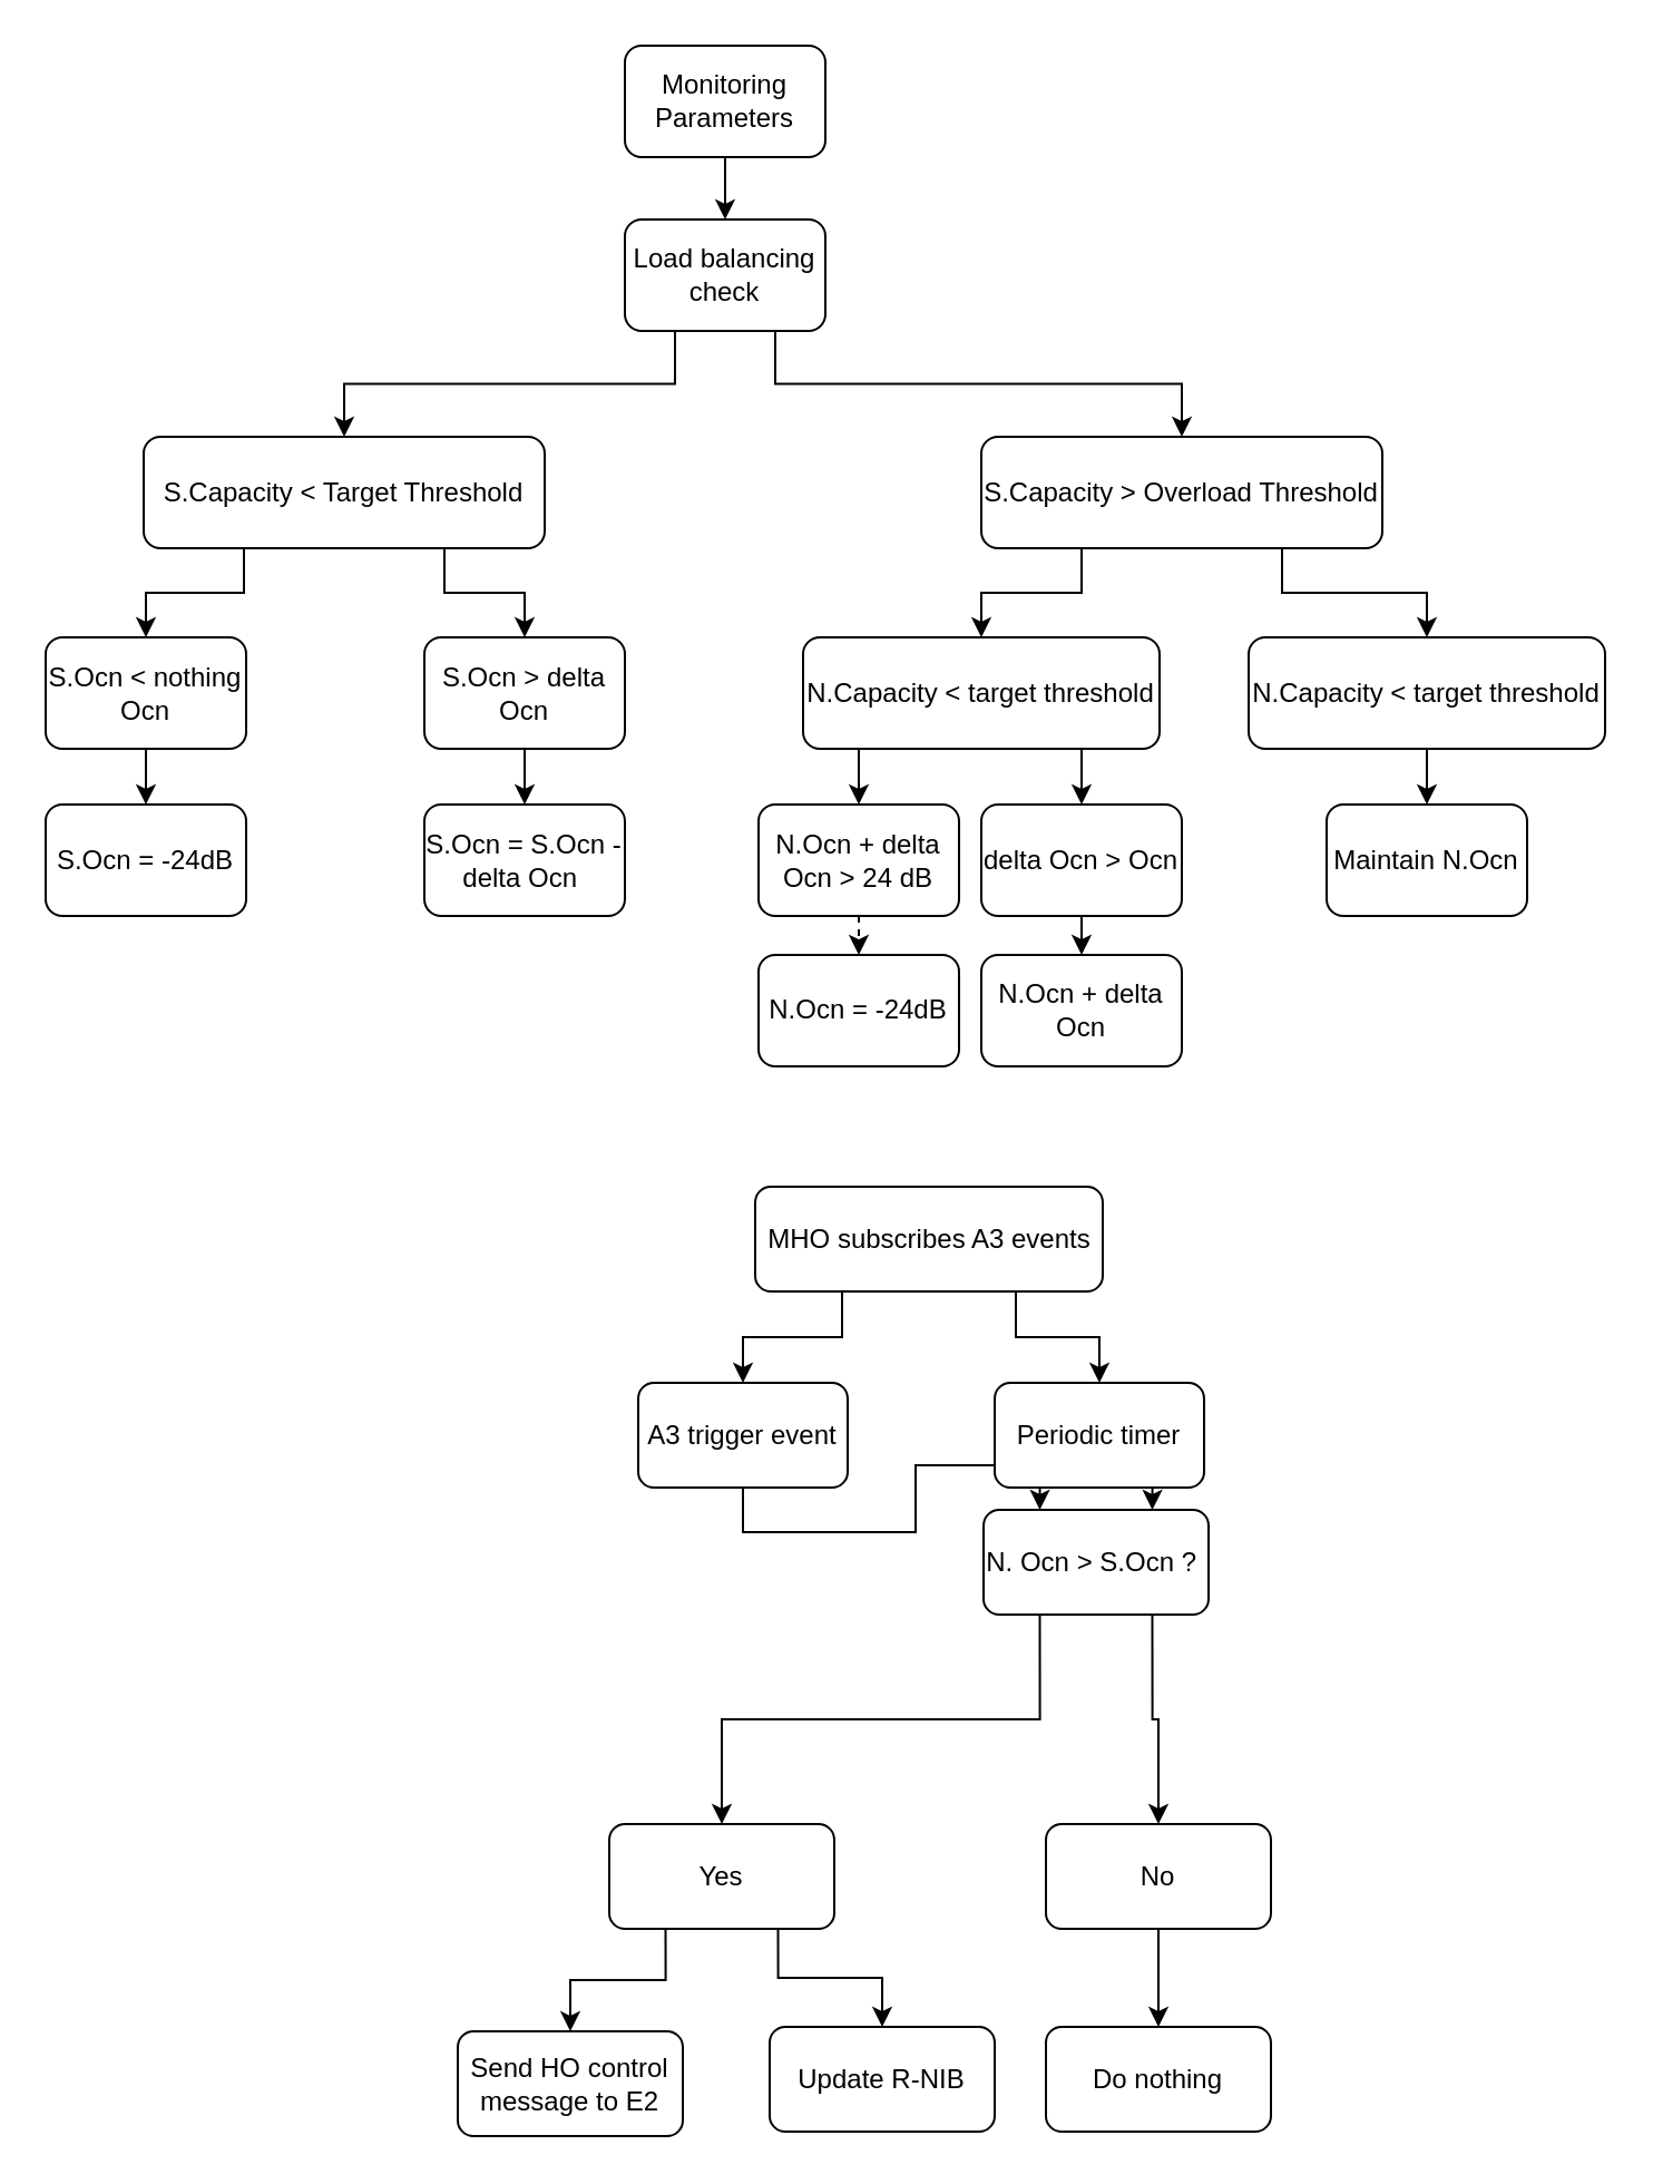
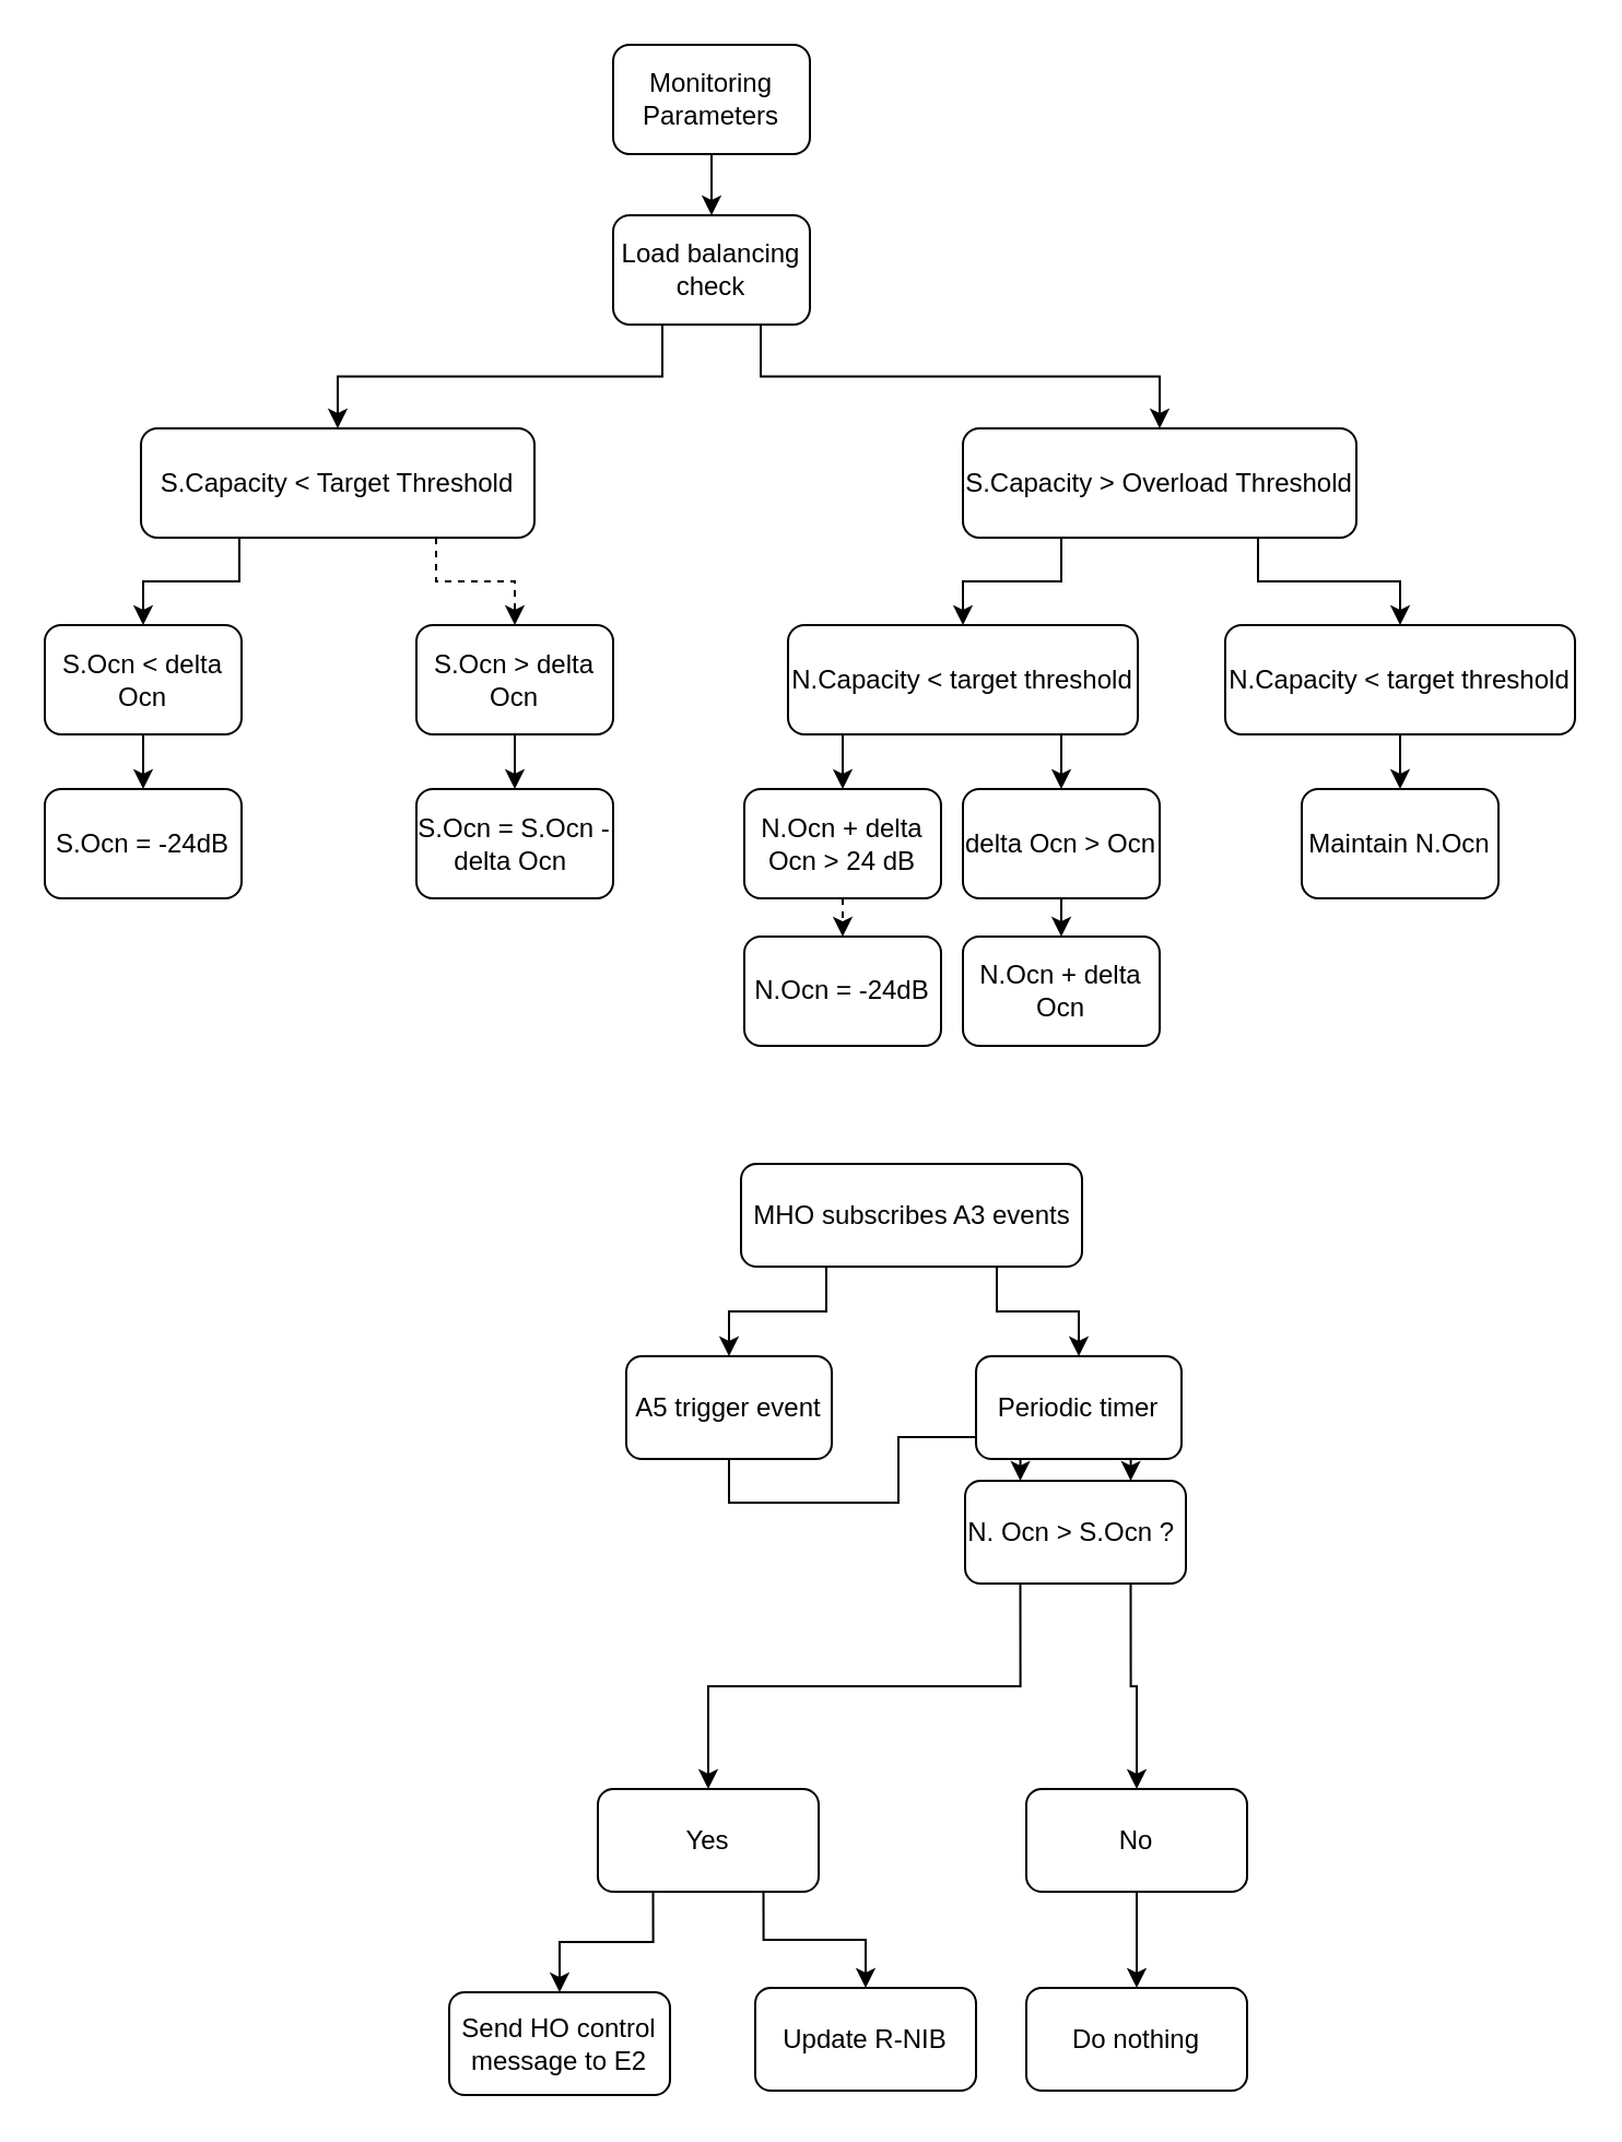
  <mxCell id="0" />
  <mxCell id="1" parent="0" />
  <mxCell id="2" style="edgeStyle=orthogonalEdgeStyle;rounded=0;orthogonalLoop=1;jettySize=auto;html=1;exitX=0.5;exitY=1;exitDx=0;exitDy=0;entryX=0.5;entryY=0;entryDx=0;entryDy=0;" edge="1" parent="1" source="3" target="6"><mxGeometry relative="1" as="geometry" /></mxCell>
  <mxCell id="3" value="Monitoring Parameters" style="rounded=1;whiteSpace=wrap;html=1;" vertex="1" parent="1"><mxGeometry x="280" y="20" width="90" height="50" as="geometry" /></mxCell>
  <mxCell id="4" style="edgeStyle=orthogonalEdgeStyle;rounded=0;orthogonalLoop=1;jettySize=auto;html=1;exitX=0.75;exitY=1;exitDx=0;exitDy=0;entryX=0.5;entryY=0;entryDx=0;entryDy=0;" edge="1" parent="1" source="6" target="23"><mxGeometry relative="1" as="geometry" /></mxCell>
  <mxCell id="5" style="edgeStyle=orthogonalEdgeStyle;rounded=0;orthogonalLoop=1;jettySize=auto;html=1;exitX=0.25;exitY=1;exitDx=0;exitDy=0;entryX=0.5;entryY=0;entryDx=0;entryDy=0;" edge="1" parent="1" source="6" target="9"><mxGeometry relative="1" as="geometry" /></mxCell>
  <mxCell id="6" value="Load balancing check" style="rounded=1;whiteSpace=wrap;html=1;" vertex="1" parent="1"><mxGeometry x="280" y="98" width="90" height="50" as="geometry" /></mxCell>
  <mxCell id="7" style="edgeStyle=orthogonalEdgeStyle;rounded=0;orthogonalLoop=1;jettySize=auto;html=1;exitX=0.25;exitY=1;exitDx=0;exitDy=0;entryX=0.5;entryY=0;entryDx=0;entryDy=0;" edge="1" parent="1" source="9" target="14"><mxGeometry relative="1" as="geometry" /></mxCell>
- <mxCell id="8" style="edgeStyle=orthogonalEdgeStyle;rounded=0;orthogonalLoop=1;jettySize=auto;html=1;exitX=0.75;exitY=1;exitDx=0;exitDy=0;entryX=0.5;entryY=0;entryDx=0;entryDy=0;" edge="1" parent="1" source="9" target="17"><mxGeometry relative="1" as="geometry" /></mxCell>
+ <mxCell id="8" style="edgeStyle=orthogonalEdgeStyle;rounded=0;orthogonalLoop=1;jettySize=auto;html=1;exitX=0.75;exitY=1;exitDx=0;exitDy=0;entryX=0.5;entryY=0;entryDx=0;entryDy=0;dashed=1;" edge="1" parent="1" source="9" target="17"><mxGeometry relative="1" as="geometry" /></mxCell>
  <mxCell id="9" value="S.Capacity &amp;lt; Target Threshold" style="rounded=1;whiteSpace=wrap;html=1;" vertex="1" parent="1"><mxGeometry x="64" y="195.5" width="180" height="50" as="geometry" /></mxCell>
  <mxCell id="10" style="edgeStyle=orthogonalEdgeStyle;rounded=0;orthogonalLoop=1;jettySize=auto;html=1;exitX=0.25;exitY=1;exitDx=0;exitDy=0;entryX=0.5;entryY=0;entryDx=0;entryDy=0;" edge="1" parent="1" source="12" target="26"><mxGeometry relative="1" as="geometry" /></mxCell>
  <mxCell id="11" style="edgeStyle=orthogonalEdgeStyle;rounded=0;orthogonalLoop=1;jettySize=auto;html=1;exitX=0.75;exitY=1;exitDx=0;exitDy=0;entryX=0.5;entryY=0;entryDx=0;entryDy=0;" edge="1" parent="1" source="12" target="28"><mxGeometry relative="1" as="geometry" /></mxCell>
  <mxCell id="12" value="N.Capacity &amp;lt; target threshold" style="rounded=1;whiteSpace=wrap;html=1;" vertex="1" parent="1"><mxGeometry x="360" y="285.5" width="160" height="50" as="geometry" /></mxCell>
  <mxCell id="13" style="edgeStyle=orthogonalEdgeStyle;rounded=0;orthogonalLoop=1;jettySize=auto;html=1;exitX=0.5;exitY=1;exitDx=0;exitDy=0;entryX=0.5;entryY=0;entryDx=0;entryDy=0;" edge="1" parent="1" source="14" target="15"><mxGeometry relative="1" as="geometry" /></mxCell>
- <mxCell id="14" value="S.Ocn &amp;lt; nothing Ocn" style="rounded=1;whiteSpace=wrap;html=1;" vertex="1" parent="1"><mxGeometry x="20" y="285.5" width="90" height="50" as="geometry" /></mxCell>
+ <mxCell id="14" value="S.Ocn &amp;lt; delta Ocn" style="rounded=1;whiteSpace=wrap;html=1;" vertex="1" parent="1"><mxGeometry x="20" y="285.5" width="90" height="50" as="geometry" /></mxCell>
  <mxCell id="15" value="S.Ocn = -24dB" style="rounded=1;whiteSpace=wrap;html=1;" vertex="1" parent="1"><mxGeometry x="20" y="360.5" width="90" height="50" as="geometry" /></mxCell>
  <mxCell id="16" style="edgeStyle=orthogonalEdgeStyle;rounded=0;orthogonalLoop=1;jettySize=auto;html=1;exitX=0.5;exitY=1;exitDx=0;exitDy=0;entryX=0.5;entryY=0;entryDx=0;entryDy=0;" edge="1" source="17" target="18" parent="1"><mxGeometry relative="1" as="geometry" /></mxCell>
  <mxCell id="17" value="S.Ocn &amp;gt; delta Ocn" style="rounded=1;whiteSpace=wrap;html=1;" vertex="1" parent="1"><mxGeometry x="190" y="285.5" width="90" height="50" as="geometry" /></mxCell>
  <mxCell id="18" value="S.Ocn = S.Ocn - delta Ocn&amp;nbsp;" style="rounded=1;whiteSpace=wrap;html=1;" vertex="1" parent="1"><mxGeometry x="190" y="360.5" width="90" height="50" as="geometry" /></mxCell>
  <mxCell id="19" style="edgeStyle=orthogonalEdgeStyle;rounded=0;orthogonalLoop=1;jettySize=auto;html=1;exitX=0.5;exitY=1;exitDx=0;exitDy=0;entryX=0.5;entryY=0;entryDx=0;entryDy=0;" edge="1" parent="1" source="20" target="24"><mxGeometry relative="1" as="geometry" /></mxCell>
  <mxCell id="20" value="N.Capacity &amp;lt; target threshold" style="rounded=1;whiteSpace=wrap;html=1;" vertex="1" parent="1"><mxGeometry x="560" y="285.5" width="160" height="50" as="geometry" /></mxCell>
  <mxCell id="21" style="edgeStyle=orthogonalEdgeStyle;rounded=0;orthogonalLoop=1;jettySize=auto;html=1;exitX=0.25;exitY=1;exitDx=0;exitDy=0;entryX=0.5;entryY=0;entryDx=0;entryDy=0;" edge="1" parent="1" source="23" target="12"><mxGeometry relative="1" as="geometry" /></mxCell>
  <mxCell id="22" style="edgeStyle=orthogonalEdgeStyle;rounded=0;orthogonalLoop=1;jettySize=auto;html=1;exitX=0.75;exitY=1;exitDx=0;exitDy=0;entryX=0.5;entryY=0;entryDx=0;entryDy=0;" edge="1" parent="1" source="23" target="20"><mxGeometry relative="1" as="geometry" /></mxCell>
  <mxCell id="23" value="S.Capacity &amp;gt; Overload Threshold" style="rounded=1;whiteSpace=wrap;html=1;" vertex="1" parent="1"><mxGeometry x="440" y="195.5" width="180" height="50" as="geometry" /></mxCell>
  <mxCell id="24" value="Maintain N.Ocn" style="rounded=1;whiteSpace=wrap;html=1;" vertex="1" parent="1"><mxGeometry x="595" y="360.5" width="90" height="50" as="geometry" /></mxCell>
  <mxCell id="25" style="edgeStyle=orthogonalEdgeStyle;rounded=0;orthogonalLoop=1;jettySize=auto;html=1;exitX=0.5;exitY=1;exitDx=0;exitDy=0;entryX=0.5;entryY=0;entryDx=0;entryDy=0;dashed=1;" edge="1" parent="1" source="26" target="29"><mxGeometry relative="1" as="geometry" /></mxCell>
  <mxCell id="26" value="N.Ocn + delta Ocn &amp;gt; 24 dB" style="rounded=1;whiteSpace=wrap;html=1;" vertex="1" parent="1"><mxGeometry x="340" y="360.5" width="90" height="50" as="geometry" /></mxCell>
  <mxCell id="27" style="edgeStyle=orthogonalEdgeStyle;rounded=0;orthogonalLoop=1;jettySize=auto;html=1;exitX=0.5;exitY=1;exitDx=0;exitDy=0;entryX=0.5;entryY=0;entryDx=0;entryDy=0;" edge="1" parent="1" source="28" target="30"><mxGeometry relative="1" as="geometry" /></mxCell>
  <mxCell id="28" value="delta Ocn &amp;gt; Ocn" style="rounded=1;whiteSpace=wrap;html=1;" vertex="1" parent="1"><mxGeometry x="440" y="360.5" width="90" height="50" as="geometry" /></mxCell>
  <mxCell id="29" value="N.Ocn = -24dB" style="rounded=1;whiteSpace=wrap;html=1;" vertex="1" parent="1"><mxGeometry x="340" y="428" width="90" height="50" as="geometry" /></mxCell>
  <mxCell id="30" value="N.Ocn + delta Ocn" style="rounded=1;whiteSpace=wrap;html=1;" vertex="1" parent="1"><mxGeometry x="440" y="428" width="90" height="50" as="geometry" /></mxCell>
  <mxCell id="31" style="edgeStyle=orthogonalEdgeStyle;rounded=0;orthogonalLoop=1;jettySize=auto;html=1;exitX=0.25;exitY=1;exitDx=0;exitDy=0;entryX=0.5;entryY=0;entryDx=0;entryDy=0;" edge="1" parent="1" source="33" target="43"><mxGeometry relative="1" as="geometry" /></mxCell>
  <mxCell id="32" style="edgeStyle=orthogonalEdgeStyle;rounded=0;orthogonalLoop=1;jettySize=auto;html=1;exitX=0.75;exitY=1;exitDx=0;exitDy=0;entryX=0.5;entryY=0;entryDx=0;entryDy=0;" edge="1" parent="1" source="33" target="45"><mxGeometry relative="1" as="geometry" /></mxCell>
  <mxCell id="33" value="N. Ocn &amp;gt; S.Ocn ?&amp;nbsp;" style="rounded=1;whiteSpace=wrap;html=1;" vertex="1" parent="1"><mxGeometry x="441" y="677" width="101" height="47" as="geometry" /></mxCell>
  <mxCell id="34" style="edgeStyle=orthogonalEdgeStyle;rounded=0;orthogonalLoop=1;jettySize=auto;html=1;exitX=0.5;exitY=1;exitDx=0;exitDy=0;entryX=0.25;entryY=0;entryDx=0;entryDy=0;" edge="1" parent="1" source="35" target="33"><mxGeometry relative="1" as="geometry" /></mxCell>
- <mxCell id="35" value="A3 trigger event" style="rounded=1;whiteSpace=wrap;html=1;" vertex="1" parent="1"><mxGeometry x="286" y="620" width="94" height="47" as="geometry" /></mxCell>
+ <mxCell id="35" value="A5 trigger event" style="rounded=1;whiteSpace=wrap;html=1;" vertex="1" parent="1"><mxGeometry x="286" y="620" width="94" height="47" as="geometry" /></mxCell>
  <mxCell id="36" style="edgeStyle=orthogonalEdgeStyle;rounded=0;orthogonalLoop=1;jettySize=auto;html=1;exitX=0.25;exitY=1;exitDx=0;exitDy=0;entryX=0.5;entryY=0;entryDx=0;entryDy=0;" edge="1" parent="1" source="38" target="35"><mxGeometry relative="1" as="geometry" /></mxCell>
  <mxCell id="37" style="edgeStyle=orthogonalEdgeStyle;rounded=0;orthogonalLoop=1;jettySize=auto;html=1;exitX=0.75;exitY=1;exitDx=0;exitDy=0;entryX=0.5;entryY=0;entryDx=0;entryDy=0;" edge="1" parent="1" source="38" target="40"><mxGeometry relative="1" as="geometry" /></mxCell>
  <mxCell id="38" value="MHO subscribes A3 events" style="rounded=1;whiteSpace=wrap;html=1;" vertex="1" parent="1"><mxGeometry x="338.5" y="532" width="156" height="47" as="geometry" /></mxCell>
  <mxCell id="39" style="edgeStyle=orthogonalEdgeStyle;rounded=0;orthogonalLoop=1;jettySize=auto;html=1;exitX=0.5;exitY=1;exitDx=0;exitDy=0;entryX=0.75;entryY=0;entryDx=0;entryDy=0;" edge="1" parent="1" source="40" target="33"><mxGeometry relative="1" as="geometry" /></mxCell>
  <mxCell id="40" value="Periodic timer" style="rounded=1;whiteSpace=wrap;html=1;" vertex="1" parent="1"><mxGeometry x="446" y="620" width="94" height="47" as="geometry" /></mxCell>
  <mxCell id="41" style="edgeStyle=orthogonalEdgeStyle;rounded=0;orthogonalLoop=1;jettySize=auto;html=1;exitX=0.25;exitY=1;exitDx=0;exitDy=0;entryX=0.5;entryY=0;entryDx=0;entryDy=0;" edge="1" parent="1" source="43" target="46"><mxGeometry relative="1" as="geometry" /></mxCell>
  <mxCell id="42" style="edgeStyle=orthogonalEdgeStyle;rounded=0;orthogonalLoop=1;jettySize=auto;html=1;exitX=0.75;exitY=1;exitDx=0;exitDy=0;entryX=0.5;entryY=0;entryDx=0;entryDy=0;" edge="1" parent="1" source="43" target="47"><mxGeometry relative="1" as="geometry" /></mxCell>
  <mxCell id="43" value="Yes" style="rounded=1;whiteSpace=wrap;html=1;" vertex="1" parent="1"><mxGeometry x="273" y="818" width="101" height="47" as="geometry" /></mxCell>
  <mxCell id="44" style="edgeStyle=orthogonalEdgeStyle;rounded=0;orthogonalLoop=1;jettySize=auto;html=1;exitX=0.5;exitY=1;exitDx=0;exitDy=0;entryX=0.5;entryY=0;entryDx=0;entryDy=0;" edge="1" parent="1" source="45" target="48"><mxGeometry relative="1" as="geometry" /></mxCell>
  <mxCell id="45" value="No" style="rounded=1;whiteSpace=wrap;html=1;" vertex="1" parent="1"><mxGeometry x="469" y="818" width="101" height="47" as="geometry" /></mxCell>
  <mxCell id="46" value="Send HO control message to E2" style="rounded=1;whiteSpace=wrap;html=1;" vertex="1" parent="1"><mxGeometry x="205" y="911" width="101" height="47" as="geometry" /></mxCell>
  <mxCell id="47" value="Update R-NIB" style="rounded=1;whiteSpace=wrap;html=1;" vertex="1" parent="1"><mxGeometry x="345" y="909" width="101" height="47" as="geometry" /></mxCell>
  <mxCell id="48" value="Do nothing" style="rounded=1;whiteSpace=wrap;html=1;" vertex="1" parent="1"><mxGeometry x="469" y="909" width="101" height="47" as="geometry" /></mxCell>
